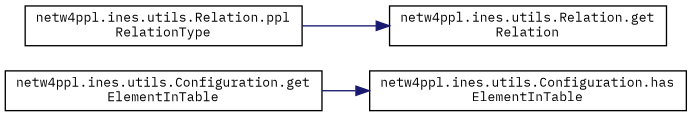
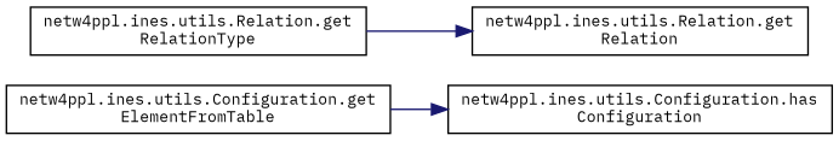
  digraph {
    fontname="IBM Plex Mono"
    rankdir=LR
    node [color=black fillcolor=white fontname="IBM Plex Mono" fontsize=10 shape=record style=filled]
    edge [color=midnightblue fontname="IBM Plex Mono" fontsize=10 labelfontname=Helvetica labelfontsize=10 style=solid]
-   n1 [height=0.2 label="netw4ppl.ines.utils.Configuration.get\lElementInTable" width=0.4]
-   n2 [height=0.2 label="netw4ppl.ines.utils.Configuration.has\lElementInTable" width=0.4]
-   n3 [height=0.2 label="netw4ppl.ines.utils.Relation.ppl\lRelationType" width=0.4]
+   n1 [height=0.2 label="netw4ppl.ines.utils.Configuration.get\lElementFromTable" width=0.4]
+   n2 [height=0.2 label="netw4ppl.ines.utils.Configuration.has\lConfiguration" width=0.4]
+   n3 [height=0.2 label="netw4ppl.ines.utils.Relation.get\lRelationType" width=0.4]
    n4 [height=0.2 label="netw4ppl.ines.utils.Relation.get\lRelation" width=0.4]
    n1 -> n2
    n3 -> n4
  }
